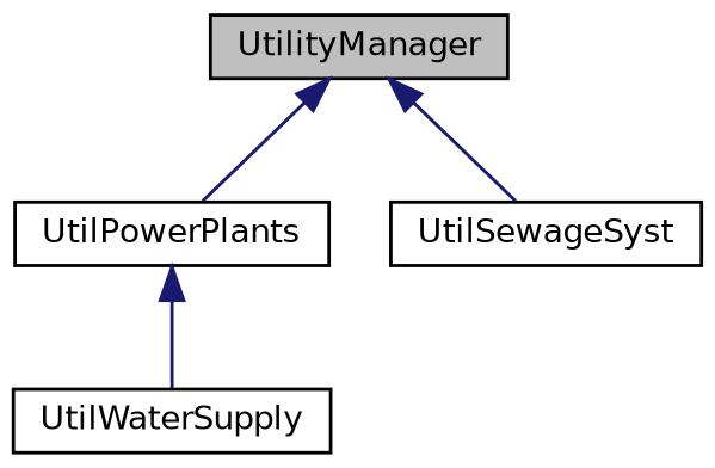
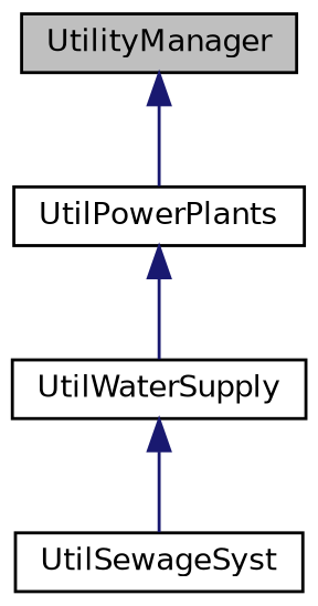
  digraph {
    node [color=black fillcolor=white fontname=Helvetica fontsize=10 shape=record style=filled]
    edge [color=midnightblue dir=back fontname=Helvetica fontsize=10 labelfontname=Helvetica labelfontsize=10 style=solid]
    n1 [fillcolor=grey75 fontcolor=black height=0.2 label=UtilityManager width=0.4]
    n2 [height=0.2 label=UtilPowerPlants width=0.4]
    n3 [height=0.2 label=UtilSewageSyst width=0.4]
    n4 [height=0.2 label=UtilWaterSupply width=0.4]
    n1 -> n2
-   n1 -> n3
+   n4 -> n3
    n2 -> n4
  }
